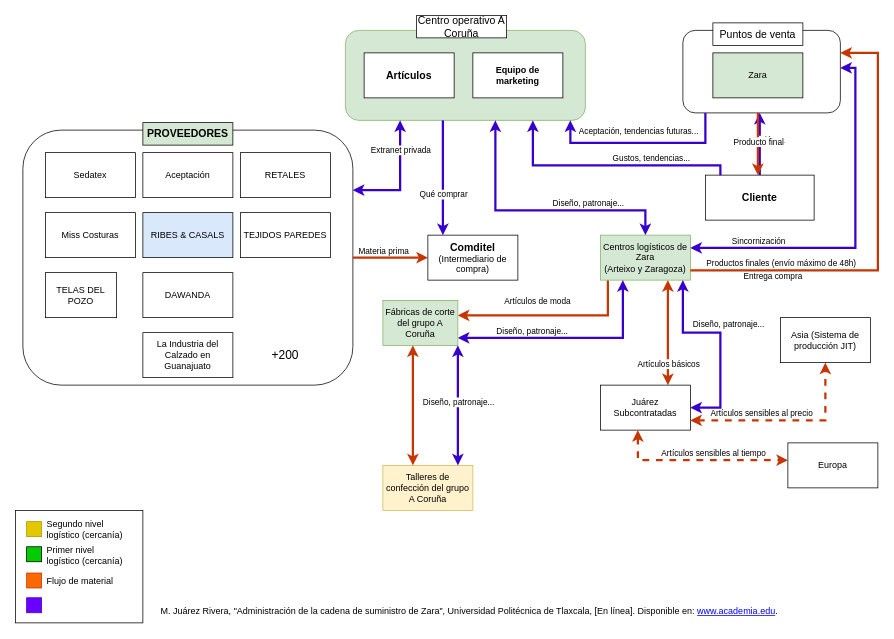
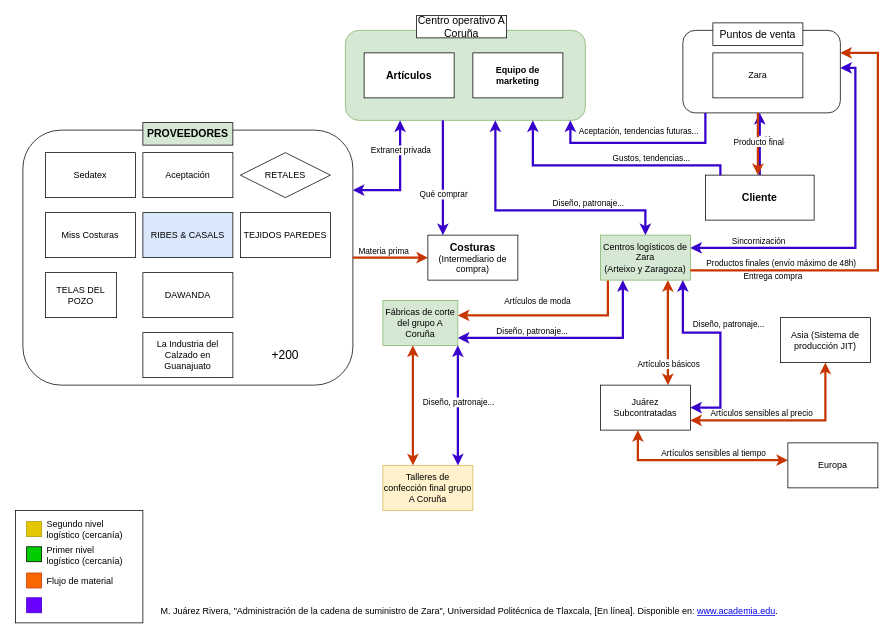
  <mxCell id="0" />
  <mxCell id="1" parent="0" />
  <mxCell id="2" value="" style="rounded=1;whiteSpace=wrap;html=1;align=center;fillColor=#d5e8d4;strokeColor=#82b366;" vertex="1" parent="1"><mxGeometry x="460" y="40" width="320" height="120" as="geometry" /></mxCell>
  <mxCell id="3" value="" style="rounded=0;whiteSpace=wrap;html=1;" vertex="1" parent="1"><mxGeometry x="20" y="680" width="170" height="150" as="geometry" /></mxCell>
  <mxCell id="4" value="" style="group" connectable="0" vertex="1" parent="1"><mxGeometry x="30" y="163" width="440" height="350" as="geometry" /></mxCell>
  <mxCell id="5" value="" style="rounded=1;whiteSpace=wrap;html=1;align=center;" vertex="1" parent="4"><mxGeometry y="10" width="440" height="340" as="geometry" /></mxCell>
  <mxCell id="6" value="&lt;b&gt;&lt;font style=&quot;font-size: 14px;&quot;&gt;PROVEEDORES&lt;/font&gt;&lt;/b&gt;" style="rounded=0;whiteSpace=wrap;html=1;fillColor=#d5e8d4;" vertex="1" parent="4"><mxGeometry x="160" width="120" height="30" as="geometry" /></mxCell>
  <mxCell id="7" style="edgeStyle=orthogonalEdgeStyle;rounded=0;orthogonalLoop=1;jettySize=auto;html=1;exitX=1;exitY=0.5;exitDx=0;exitDy=0;strokeWidth=3;fillColor=#fa6800;strokeColor=#C73500;" edge="1" parent="1" source="5" target="22"><mxGeometry relative="1" as="geometry" /></mxCell>
  <mxCell id="8" value="Materia prima" style="edgeLabel;html=1;align=center;verticalAlign=middle;resizable=0;points=[];" connectable="0" vertex="1" parent="7"><mxGeometry x="-0.2" y="2" relative="1" as="geometry"><mxPoint y="-8" as="offset" /></mxGeometry></mxCell>
  <mxCell id="9" value="Sedatex" style="rounded=0;whiteSpace=wrap;html=1;" vertex="1" parent="1"><mxGeometry x="60" y="203" width="120" height="60" as="geometry" /></mxCell>
  <mxCell id="10" value="Aceptación" style="rounded=0;whiteSpace=wrap;html=1;" vertex="1" parent="1"><mxGeometry x="190" y="203" width="120" height="60" as="geometry" /></mxCell>
  <mxCell id="11" value="Miss Costuras" style="rounded=0;whiteSpace=wrap;html=1;" vertex="1" parent="1"><mxGeometry x="60" y="283" width="120" height="60" as="geometry" /></mxCell>
  <mxCell id="12" value="RIBES &amp;amp; CASALS" style="rounded=0;whiteSpace=wrap;html=1;fillColor=#dae8fc;" vertex="1" parent="1"><mxGeometry x="190" y="283" width="120" height="60" as="geometry" /></mxCell>
- <mxCell id="13" value="RETALES" style="rounded=0;whiteSpace=wrap;html=1;" vertex="1" parent="1"><mxGeometry x="320" y="203" width="120" height="60" as="geometry" /></mxCell>
+ <mxCell id="13" value="RETALES" style="rhombus;whiteSpace=wrap;html=1;" vertex="1" parent="1"><mxGeometry x="320" y="203" width="120" height="60" as="geometry" /></mxCell>
  <mxCell id="14" value="TEJIDOS PAREDES" style="rounded=0;whiteSpace=wrap;html=1;" vertex="1" parent="1"><mxGeometry x="320" y="283" width="120" height="60" as="geometry" /></mxCell>
  <mxCell id="15" value="TELAS DEL POZO" style="rounded=0;whiteSpace=wrap;html=1;" vertex="1" parent="1"><mxGeometry x="60" y="363" width="95" height="60" as="geometry" /></mxCell>
  <mxCell id="16" value="DAWANDA" style="rounded=0;whiteSpace=wrap;html=1;" vertex="1" parent="1"><mxGeometry x="190" y="363" width="120" height="60" as="geometry" /></mxCell>
  <mxCell id="17" value="La Industria del Calzado en Guanajuato" style="rounded=0;whiteSpace=wrap;html=1;" vertex="1" parent="1"><mxGeometry x="190" y="443" width="120" height="60" as="geometry" /></mxCell>
  <mxCell id="18" style="edgeStyle=orthogonalEdgeStyle;rounded=0;orthogonalLoop=1;jettySize=auto;html=1;strokeWidth=3;fillColor=#fa6800;strokeColor=#C73500;startArrow=none;startFill=0;" edge="1" parent="1" source="48" target="66"><mxGeometry relative="1" as="geometry"><Array as="points"><mxPoint x="810" y="420" /></Array><mxPoint x="360" y="550" as="targetPoint" /></mxGeometry></mxCell>
  <mxCell id="19" value="Artículos de moda" style="edgeLabel;html=1;align=center;verticalAlign=middle;resizable=0;points=[];" connectable="0" vertex="1" parent="18"><mxGeometry x="-0.057" y="-1" relative="1" as="geometry"><mxPoint x="-26" y="-19" as="offset" /></mxGeometry></mxCell>
  <mxCell id="20" style="edgeStyle=orthogonalEdgeStyle;rounded=0;orthogonalLoop=1;jettySize=auto;html=1;strokeWidth=3;fillColor=#fa6800;strokeColor=#C73500;startArrow=classic;startFill=1;" edge="1" parent="1" source="48" target="24"><mxGeometry relative="1" as="geometry"><Array as="points"><mxPoint x="890" y="440" /><mxPoint x="890" y="440" /></Array></mxGeometry></mxCell>
  <mxCell id="21" value="Artículos básicos" style="edgeLabel;html=1;align=center;verticalAlign=middle;resizable=0;points=[];" connectable="0" vertex="1" parent="20"><mxGeometry x="-0.052" y="1" relative="1" as="geometry"><mxPoint x="-1" y="45" as="offset" /></mxGeometry></mxCell>
- <mxCell id="22" value="&lt;b&gt;&lt;font style=&quot;font-size: 14px;&quot;&gt;Comditel&lt;/font&gt;&lt;/b&gt;&lt;div&gt;(Intermediario de compra)&lt;/div&gt;" style="rounded=0;whiteSpace=wrap;html=1;" vertex="1" parent="1"><mxGeometry x="570" y="313" width="120" height="60" as="geometry" /></mxCell>
+ <mxCell id="22" value="&lt;b&gt;&lt;font style=&quot;font-size: 14px;&quot;&gt;Costuras&lt;/font&gt;&lt;/b&gt;&lt;div&gt;(Intermediario de compra)&lt;/div&gt;" style="rounded=0;whiteSpace=wrap;html=1;" vertex="1" parent="1"><mxGeometry x="570" y="313" width="120" height="60" as="geometry" /></mxCell>
  <mxCell id="23" value="&lt;font style=&quot;font-size: 16px;&quot;&gt;+200&lt;/font&gt;" style="text;html=1;align=center;verticalAlign=middle;whiteSpace=wrap;rounded=0;" vertex="1" parent="1"><mxGeometry x="350" y="458" width="60" height="30" as="geometry" /></mxCell>
  <mxCell id="24" value="Juárez Subcontratadas" style="rounded=0;whiteSpace=wrap;html=1;" vertex="1" parent="1"><mxGeometry x="800" y="513" width="120" height="60" as="geometry" /></mxCell>
  <mxCell id="25" value="" style="rounded=1;whiteSpace=wrap;html=1;align=center;" vertex="1" parent="1"><mxGeometry x="910" y="40" width="210" height="110" as="geometry" /></mxCell>
  <mxCell id="26" value="&lt;div&gt;&lt;span style=&quot;font-size: 14px;&quot;&gt;Puntos de venta&lt;/span&gt;&lt;/div&gt;" style="rounded=0;whiteSpace=wrap;html=1;" vertex="1" parent="1"><mxGeometry x="950" y="30" width="120" height="30" as="geometry" /></mxCell>
- <mxCell id="27" value="Zara" style="rounded=0;whiteSpace=wrap;html=1;fillColor=#d5e8d4;" vertex="1" parent="1"><mxGeometry x="950" y="70" width="120" height="60" as="geometry" /></mxCell>
+ <mxCell id="27" value="Zara" style="rounded=0;whiteSpace=wrap;html=1;" vertex="1" parent="1"><mxGeometry x="950" y="70" width="120" height="60" as="geometry" /></mxCell>
  <mxCell id="28" style="rounded=0;orthogonalLoop=1;jettySize=auto;html=1;fillColor=#6a00ff;strokeColor=#3700CC;strokeWidth=3;edgeStyle=orthogonalEdgeStyle;" edge="1" parent="1" source="30" target="25"><mxGeometry relative="1" as="geometry"><Array as="points"><mxPoint x="1080" y="263" /></Array></mxGeometry></mxCell>
  <mxCell id="29" value="Aceptación,..." style="edgeLabel;html=1;align=center;verticalAlign=middle;resizable=0;points=[];" connectable="0" vertex="1" parent="28"><mxGeometry x="-0.183" y="-1" relative="1" as="geometry"><mxPoint x="-1" y="-13" as="offset" /></mxGeometry></mxCell>
  <mxCell id="30" value="&lt;font style=&quot;font-size: 14px;&quot;&gt;&lt;b&gt;Cliente&lt;/b&gt;&lt;/font&gt;" style="rounded=0;whiteSpace=wrap;html=1;" vertex="1" parent="1"><mxGeometry x="940" y="233" width="145" height="60" as="geometry" /></mxCell>
  <mxCell id="31" style="edgeStyle=orthogonalEdgeStyle;rounded=0;orthogonalLoop=1;jettySize=auto;html=1;strokeWidth=3;fillColor=#fa6800;strokeColor=#C73500;" edge="1" parent="1" source="25" target="30"><mxGeometry relative="1" as="geometry"><Array as="points"><mxPoint x="1010" y="210" /><mxPoint x="1010" y="210" /></Array></mxGeometry></mxCell>
  <mxCell id="32" value="Producto final" style="edgeLabel;html=1;align=center;verticalAlign=middle;resizable=0;points=[];" connectable="0" vertex="1" parent="31"><mxGeometry x="-0.1" y="1" relative="1" as="geometry"><mxPoint x="-1" y="1" as="offset" /></mxGeometry></mxCell>
- <mxCell id="33" style="edgeStyle=orthogonalEdgeStyle;rounded=0;orthogonalLoop=1;jettySize=auto;html=1;strokeWidth=3;fillColor=#fa6800;strokeColor=#C73500;startArrow=classic;startFill=1;dashed=1;" edge="1" parent="1" source="24" target="37"><mxGeometry relative="1" as="geometry"><mxPoint x="660" y="383" as="sourcePoint" /><mxPoint x="850" y="673" as="targetPoint" /><Array as="points"><mxPoint x="960" y="560" /><mxPoint x="960" y="560" /></Array></mxGeometry></mxCell>
+ <mxCell id="33" style="edgeStyle=orthogonalEdgeStyle;rounded=0;orthogonalLoop=1;jettySize=auto;html=1;strokeWidth=3;fillColor=#fa6800;strokeColor=#C73500;startArrow=classic;startFill=1;" edge="1" parent="1" source="24" target="37"><mxGeometry relative="1" as="geometry"><mxPoint x="660" y="383" as="sourcePoint" /><mxPoint x="850" y="673" as="targetPoint" /><Array as="points"><mxPoint x="960" y="560" /><mxPoint x="960" y="560" /></Array></mxGeometry></mxCell>
  <mxCell id="34" value="Artículos sensibles al precio" style="edgeLabel;html=1;align=center;verticalAlign=middle;resizable=0;points=[];" connectable="0" vertex="1" parent="33"><mxGeometry x="-0.594" y="-2" relative="1" as="geometry"><mxPoint x="42" y="-12" as="offset" /></mxGeometry></mxCell>
- <mxCell id="35" style="edgeStyle=orthogonalEdgeStyle;rounded=0;orthogonalLoop=1;jettySize=auto;html=1;strokeWidth=3;fillColor=#fa6800;strokeColor=#C73500;startArrow=classic;startFill=1;dashed=1;" edge="1" parent="1" source="24" target="38"><mxGeometry relative="1" as="geometry"><mxPoint x="669.47" y="643" as="sourcePoint" /><mxPoint x="759.47" y="783" as="targetPoint" /><Array as="points"><mxPoint x="850" y="613" /></Array></mxGeometry></mxCell>
+ <mxCell id="35" style="edgeStyle=orthogonalEdgeStyle;rounded=0;orthogonalLoop=1;jettySize=auto;html=1;strokeWidth=3;fillColor=#fa6800;strokeColor=#C73500;startArrow=classic;startFill=1;" edge="1" parent="1" source="24" target="38"><mxGeometry relative="1" as="geometry"><mxPoint x="669.47" y="643" as="sourcePoint" /><mxPoint x="759.47" y="783" as="targetPoint" /><Array as="points"><mxPoint x="850" y="613" /></Array></mxGeometry></mxCell>
  <mxCell id="36" value="Artículos sensibles al tiempo" style="edgeLabel;html=1;align=center;verticalAlign=middle;resizable=0;points=[];" connectable="0" vertex="1" parent="35"><mxGeometry x="0.025" y="-2" relative="1" as="geometry"><mxPoint x="17" y="-12" as="offset" /></mxGeometry></mxCell>
  <mxCell id="37" value="Asia (Sistema de producción JIT)" style="rounded=0;whiteSpace=wrap;html=1;" vertex="1" parent="1"><mxGeometry x="1040" y="423" width="120" height="60" as="geometry" /></mxCell>
  <mxCell id="38" value="Europa" style="rounded=0;whiteSpace=wrap;html=1;" vertex="1" parent="1"><mxGeometry x="1050" y="590" width="120" height="60" as="geometry" /></mxCell>
  <mxCell id="39" style="rounded=0;orthogonalLoop=1;jettySize=auto;html=1;fillColor=#6a00ff;strokeColor=#3700CC;strokeWidth=3;edgeStyle=orthogonalEdgeStyle;" edge="1" parent="1" source="30" target="2"><mxGeometry relative="1" as="geometry"><mxPoint x="1370" y="373" as="sourcePoint" /><mxPoint x="1250" y="373" as="targetPoint" /><Array as="points"><mxPoint x="960" y="220" /><mxPoint x="710" y="220" /></Array></mxGeometry></mxCell>
  <mxCell id="40" value="Gustos, tendencias..." style="edgeLabel;html=1;align=center;verticalAlign=middle;resizable=0;points=[];" connectable="0" vertex="1" parent="39"><mxGeometry x="-0.183" y="-1" relative="1" as="geometry"><mxPoint x="26" y="-9" as="offset" /></mxGeometry></mxCell>
  <mxCell id="41" style="rounded=0;orthogonalLoop=1;jettySize=auto;html=1;fillColor=#6a00ff;strokeColor=#3700CC;strokeWidth=3;edgeStyle=orthogonalEdgeStyle;startArrow=classic;startFill=1;" edge="1" parent="1" source="2" target="48"><mxGeometry relative="1" as="geometry"><mxPoint x="1430" y="323" as="sourcePoint" /><mxPoint x="700" y="213" as="targetPoint" /><Array as="points"><mxPoint x="660" y="280" /><mxPoint x="860" y="280" /></Array></mxGeometry></mxCell>
  <mxCell id="42" value="Diseño, patronaje..." style="edgeLabel;html=1;align=center;verticalAlign=middle;resizable=0;points=[];" connectable="0" vertex="1" parent="41"><mxGeometry x="0.068" y="1" relative="1" as="geometry"><mxPoint x="54" y="-9" as="offset" /></mxGeometry></mxCell>
  <mxCell id="43" style="rounded=0;orthogonalLoop=1;jettySize=auto;html=1;fillColor=#6a00ff;strokeColor=#3700CC;strokeWidth=3;edgeStyle=orthogonalEdgeStyle;" edge="1" parent="1" source="25" target="2"><mxGeometry relative="1" as="geometry"><mxPoint x="1430" y="323" as="sourcePoint" /><mxPoint x="700" y="213" as="targetPoint" /><Array as="points"><mxPoint x="940" y="190" /><mxPoint x="760" y="190" /></Array></mxGeometry></mxCell>
  <mxCell id="44" value="Aceptación, tendencias futuras..." style="edgeLabel;html=1;align=center;verticalAlign=middle;resizable=0;points=[];" connectable="0" vertex="1" parent="43"><mxGeometry x="-0.183" y="-1" relative="1" as="geometry"><mxPoint x="-28" y="-16" as="offset" /></mxGeometry></mxCell>
  <mxCell id="45" value="" style="endArrow=classic;html=1;rounded=0;edgeStyle=orthogonalEdgeStyle;strokeWidth=3;fillColor=#6a00ff;strokeColor=#3700CC;startArrow=classic;startFill=1;" edge="1" parent="1" source="2" target="5"><mxGeometry width="50" height="50" relative="1" as="geometry"><mxPoint x="550" y="170" as="sourcePoint" /><mxPoint x="820" y="473" as="targetPoint" /><Array as="points"><mxPoint x="533" y="253" /></Array></mxGeometry></mxCell>
  <mxCell id="46" value="Extranet privada" style="edgeLabel;html=1;align=center;verticalAlign=middle;resizable=0;points=[];" connectable="0" vertex="1" parent="45"><mxGeometry x="-0.377" relative="1" as="geometry"><mxPoint y="-10" as="offset" /></mxGeometry></mxCell>
  <mxCell id="47" value="&lt;font style=&quot;font-size: 14px;&quot;&gt;&lt;b&gt;Artículos&lt;/b&gt;&lt;/font&gt;" style="rounded=0;whiteSpace=wrap;html=1;" vertex="1" parent="1"><mxGeometry x="485" y="70" width="120" height="60" as="geometry" /></mxCell>
  <mxCell id="48" value="Centros logísticos de Zara &lt;br&gt;(Arteixo y Zaragoza)" style="rounded=0;whiteSpace=wrap;html=1;fillColor=#d5e8d4;strokeColor=#82b366;" vertex="1" parent="1"><mxGeometry x="800" y="313" width="120" height="60" as="geometry" /></mxCell>
  <mxCell id="49" style="edgeStyle=orthogonalEdgeStyle;rounded=0;orthogonalLoop=1;jettySize=auto;html=1;strokeWidth=3;fillColor=#fa6800;strokeColor=#C73500;" edge="1" parent="1" source="48" target="25"><mxGeometry relative="1" as="geometry"><mxPoint x="700" y="353" as="sourcePoint" /><mxPoint x="830" y="353" as="targetPoint" /><Array as="points"><mxPoint x="1170" y="360" /><mxPoint x="1170" y="70" /></Array></mxGeometry></mxCell>
  <mxCell id="50" value="Productos finales (envío máximo de 48h)" style="edgeLabel;html=1;align=center;verticalAlign=middle;resizable=0;points=[];" connectable="0" vertex="1" parent="49"><mxGeometry x="-0.027" y="-4" relative="1" as="geometry"><mxPoint x="-134" y="27" as="offset" /></mxGeometry></mxCell>
  <mxCell id="51" style="rounded=0;orthogonalLoop=1;jettySize=auto;html=1;fillColor=#6a00ff;strokeColor=#3700CC;strokeWidth=3;edgeStyle=orthogonalEdgeStyle;startArrow=classic;startFill=1;" edge="1" parent="1" source="48" target="66"><mxGeometry relative="1" as="geometry"><mxPoint x="669.94" y="670" as="sourcePoint" /><mxPoint x="500" y="620" as="targetPoint" /><Array as="points"><mxPoint x="830" y="450" /></Array></mxGeometry></mxCell>
  <mxCell id="52" value="Diseño, patronaje..." style="edgeLabel;html=1;align=center;verticalAlign=middle;resizable=0;points=[];" connectable="0" vertex="1" parent="51"><mxGeometry x="0.068" y="1" relative="1" as="geometry"><mxPoint x="-40" y="-11" as="offset" /></mxGeometry></mxCell>
  <mxCell id="53" style="rounded=0;orthogonalLoop=1;jettySize=auto;html=1;fillColor=#6a00ff;strokeColor=#3700CC;strokeWidth=3;edgeStyle=orthogonalEdgeStyle;startArrow=classic;startFill=1;" edge="1" parent="1" source="48" target="24"><mxGeometry relative="1" as="geometry"><mxPoint x="1019.94" y="710" as="sourcePoint" /><mxPoint x="1259.94" y="790" as="targetPoint" /><Array as="points"><mxPoint x="910" y="443" /><mxPoint x="960" y="443" /><mxPoint x="960" y="543" /></Array></mxGeometry></mxCell>
  <mxCell id="54" value="Diseño, patronaje..." style="edgeLabel;html=1;align=center;verticalAlign=middle;resizable=0;points=[];" connectable="0" vertex="1" parent="53"><mxGeometry x="0.068" y="1" relative="1" as="geometry"><mxPoint x="9" y="-31" as="offset" /></mxGeometry></mxCell>
  <mxCell id="55" style="rounded=0;orthogonalLoop=1;jettySize=auto;html=1;fillColor=#6a00ff;strokeColor=#3700CC;strokeWidth=3;edgeStyle=orthogonalEdgeStyle;startArrow=classic;startFill=1;" edge="1" parent="1" source="25" target="48"><mxGeometry relative="1" as="geometry"><mxPoint x="1290" y="540" as="sourcePoint" /><mxPoint x="1130" y="670" as="targetPoint" /><Array as="points"><mxPoint x="1140" y="90" /><mxPoint x="1140" y="330" /></Array></mxGeometry></mxCell>
  <mxCell id="56" value="Sincornización" style="edgeLabel;html=1;align=center;verticalAlign=middle;resizable=0;points=[];" connectable="0" vertex="1" parent="55"><mxGeometry x="0.068" y="1" relative="1" as="geometry"><mxPoint x="-131" y="-6" as="offset" /></mxGeometry></mxCell>
  <mxCell id="57" value="" style="whiteSpace=wrap;html=1;aspect=fixed;fillColor=#fa6800;fontColor=#000000;strokeColor=#C73500;" vertex="1" parent="1"><mxGeometry x="35" y="763.5" width="20" height="20" as="geometry" /></mxCell>
  <mxCell id="58" value="" style="whiteSpace=wrap;html=1;aspect=fixed;fillColor=#6a00ff;fontColor=#ffffff;strokeColor=#3700CC;" vertex="1" parent="1"><mxGeometry x="35" y="796.5" width="20" height="20" as="geometry" /></mxCell>
  <mxCell id="59" value="Flujo de material&amp;nbsp;" style="text;html=1;align=left;verticalAlign=middle;whiteSpace=wrap;rounded=0;" vertex="1" parent="1"><mxGeometry x="60" y="758.5" width="110" height="30" as="geometry" /></mxCell>
  <mxCell id="60" style="rounded=0;orthogonalLoop=1;jettySize=auto;html=1;fillColor=#6a00ff;strokeColor=#3700CC;strokeWidth=3;edgeStyle=orthogonalEdgeStyle;" edge="1" parent="1" source="2" target="22"><mxGeometry relative="1" as="geometry"><mxPoint x="1150" y="688.5" as="sourcePoint" /><mxPoint x="900" y="818.5" as="targetPoint" /><Array as="points"><mxPoint x="590" y="190" /><mxPoint x="590" y="190" /></Array></mxGeometry></mxCell>
  <mxCell id="61" value="Qué comprar" style="edgeLabel;html=1;align=center;verticalAlign=middle;resizable=0;points=[];" connectable="0" vertex="1" parent="60"><mxGeometry x="-0.243" y="3" relative="1" as="geometry"><mxPoint x="-3" y="40" as="offset" /></mxGeometry></mxCell>
  <mxCell id="62" value="M. Juárez Rivera, &quot;Administración de la cadena de suministro de Zara&quot;, Universidad Politécnica de Tlaxcala, [En línea]. Disponible en: &lt;a href=&quot;http://www.academia.edu&quot; target=&quot;_new&quot; rel=&quot;noopener&quot; data-end=&quot;580&quot; data-start=&quot;564&quot;&gt;www.academia.edu&lt;/a&gt;." style="text;html=1;align=center;verticalAlign=middle;resizable=0;points=[];autosize=1;strokeColor=none;fillColor=none;" vertex="1" parent="1"><mxGeometry x="200" y="800" width="850" height="30" as="geometry" /></mxCell>
  <mxCell id="63" value="&lt;div&gt;&lt;span style=&quot;font-size: 14px;&quot;&gt;Centro operativo A Coruña&lt;/span&gt;&lt;/div&gt;" style="rounded=0;whiteSpace=wrap;html=1;" vertex="1" parent="1"><mxGeometry x="555" y="20" width="120" height="30" as="geometry" /></mxCell>
  <mxCell id="64" value="&lt;b&gt;Equipo de marketing&lt;/b&gt;" style="rounded=0;whiteSpace=wrap;html=1;" vertex="1" parent="1"><mxGeometry x="630" y="70" width="120" height="60" as="geometry" /></mxCell>
  <mxCell id="65" value="&lt;font style=&quot;font-size: 11px;&quot;&gt;Entrega compra&lt;/font&gt;" style="text;html=1;align=center;verticalAlign=middle;resizable=0;points=[];autosize=1;strokeColor=none;fillColor=none;" vertex="1" parent="1"><mxGeometry x="970" y="353" width="120" height="30" as="geometry" /></mxCell>
  <mxCell id="66" value="Fábricas de corte del grupo A Coruña" style="rounded=0;whiteSpace=wrap;html=1;fillColor=#d5e8d4;strokeColor=#82b366;" vertex="1" parent="1"><mxGeometry x="510" y="400" width="100" height="60" as="geometry" /></mxCell>
- <mxCell id="67" value="Talleres de confección del grupo A Coruña" style="rounded=0;whiteSpace=wrap;html=1;fillColor=#fff2cc;strokeColor=#d6b656;" vertex="1" parent="1"><mxGeometry x="510" y="620" width="120" height="60" as="geometry" /></mxCell>
+ <mxCell id="67" value="Talleres de confección final grupo A Coruña" style="rounded=0;whiteSpace=wrap;html=1;fillColor=#fff2cc;strokeColor=#d6b656;" vertex="1" parent="1"><mxGeometry x="510" y="620" width="120" height="60" as="geometry" /></mxCell>
  <mxCell id="68" value="" style="whiteSpace=wrap;html=1;aspect=fixed;fillColor=#00CC00;fontColor=#000000;strokeColor=#000000;" vertex="1" parent="1"><mxGeometry x="35" y="728.5" width="20" height="20" as="geometry" /></mxCell>
  <mxCell id="69" value="Primer nivel logístico (cercanía)&amp;nbsp;" style="text;html=1;align=left;verticalAlign=middle;whiteSpace=wrap;rounded=0;" vertex="1" parent="1"><mxGeometry x="60" y="724.5" width="110" height="30" as="geometry" /></mxCell>
  <mxCell id="70" style="rounded=0;orthogonalLoop=1;jettySize=auto;html=1;fillColor=#6a00ff;strokeColor=#3700CC;strokeWidth=3;edgeStyle=orthogonalEdgeStyle;startArrow=classic;startFill=1;" edge="1" parent="1" source="66" target="67"><mxGeometry relative="1" as="geometry"><mxPoint x="750" y="610" as="sourcePoint" /><mxPoint x="550" y="687" as="targetPoint" /><Array as="points"><mxPoint x="610" y="530" /><mxPoint x="610" y="530" /></Array></mxGeometry></mxCell>
  <mxCell id="71" value="Diseño, patronaje..." style="edgeLabel;html=1;align=center;verticalAlign=middle;resizable=0;points=[];" connectable="0" vertex="1" parent="70"><mxGeometry x="0.068" y="1" relative="1" as="geometry"><mxPoint x="-1" y="-10" as="offset" /></mxGeometry></mxCell>
  <mxCell id="72" style="rounded=0;orthogonalLoop=1;jettySize=auto;html=1;fillColor=#fa6800;strokeColor=#C73500;strokeWidth=3;edgeStyle=orthogonalEdgeStyle;startArrow=classic;startFill=1;" edge="1" parent="1" source="66" target="67"><mxGeometry relative="1" as="geometry"><mxPoint x="360" y="573.5" as="sourcePoint" /><mxPoint x="360" y="733.5" as="targetPoint" /><Array as="points"><mxPoint x="550" y="540" /><mxPoint x="550" y="540" /></Array></mxGeometry></mxCell>
  <mxCell id="73" value="" style="whiteSpace=wrap;html=1;aspect=fixed;fillColor=#e3c800;strokeColor=#B09500;fontColor=#000000;" vertex="1" parent="1"><mxGeometry x="35" y="695" width="20" height="20" as="geometry" /></mxCell>
  <mxCell id="74" value="Segundo nivel logístico (cercanía)&amp;nbsp;" style="text;html=1;align=left;verticalAlign=middle;whiteSpace=wrap;rounded=0;" vertex="1" parent="1"><mxGeometry x="60" y="690" width="110" height="30" as="geometry" /></mxCell>
